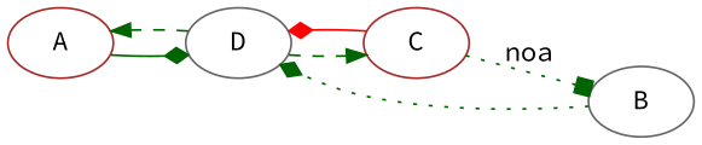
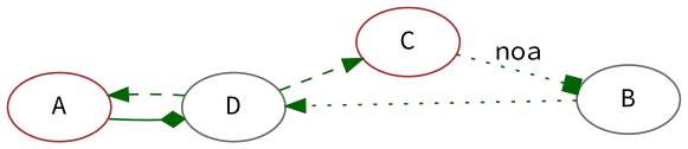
  digraph {
    fontname="Source Code Pro"
    rankdir=LR
    node [color=brown fontname="Source Code Pro"]
    edge [arrowhead=normal color=darkgreen fontname="Source Code Pro" style=solid]
    A [fillcolor=yellow]
    D [color=gray40 fillcolor=blue]
    C [fillcolor=pink]
    B [color=gray40 fillcolor=orange]
    A -> D [arrowhead=diamond]
    D -> A [style=dashed]
    D -> C [style=dashed]
-   C -> D [arrowhead=diamond color=red]
    C -> B [arrowhead=box label=noa style=dotted]
-   B -> D [arrowhead=diamond style=dotted]
+   B -> D [style=dotted]
  }
